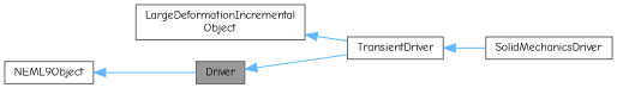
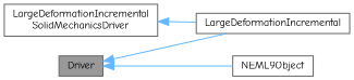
  digraph {
    fontname="Comic Neue"
    rankdir=LR
    node [color=gray40 fillcolor=white fontname="Comic Neue" fontsize=10 shape=box style=filled]
    edge [color=steelblue1 dir=back fontname="Comic Neue" fontsize=10 labelfontname=Helvetica labelfontsize=10 style=solid]
    n1 [fillcolor=grey60 fontcolor=black height=0.2 label=Driver width=0.4]
-   n2 [height=0.2 label=TransientDriver width=0.4]
-   n3 [height=0.2 label=SolidMechanicsDriver width=0.4]
+   n2 [height=0.2 label=LargeDeformationIncremental width=0.4]
    n4 [height=0.2 label=NEML9Object width=0.4]
-   n5 [height=0.2 label="LargeDeformationIncremental\lObject" width=0.4]
+   n5 [height=0.2 label="LargeDeformationIncremental\lSolidMechanicsDriver" width=0.4]
    n1 -> n2
-   n2 -> n3
-   n4 -> n1
+   n1 -> n4
    n5 -> n2
  }
